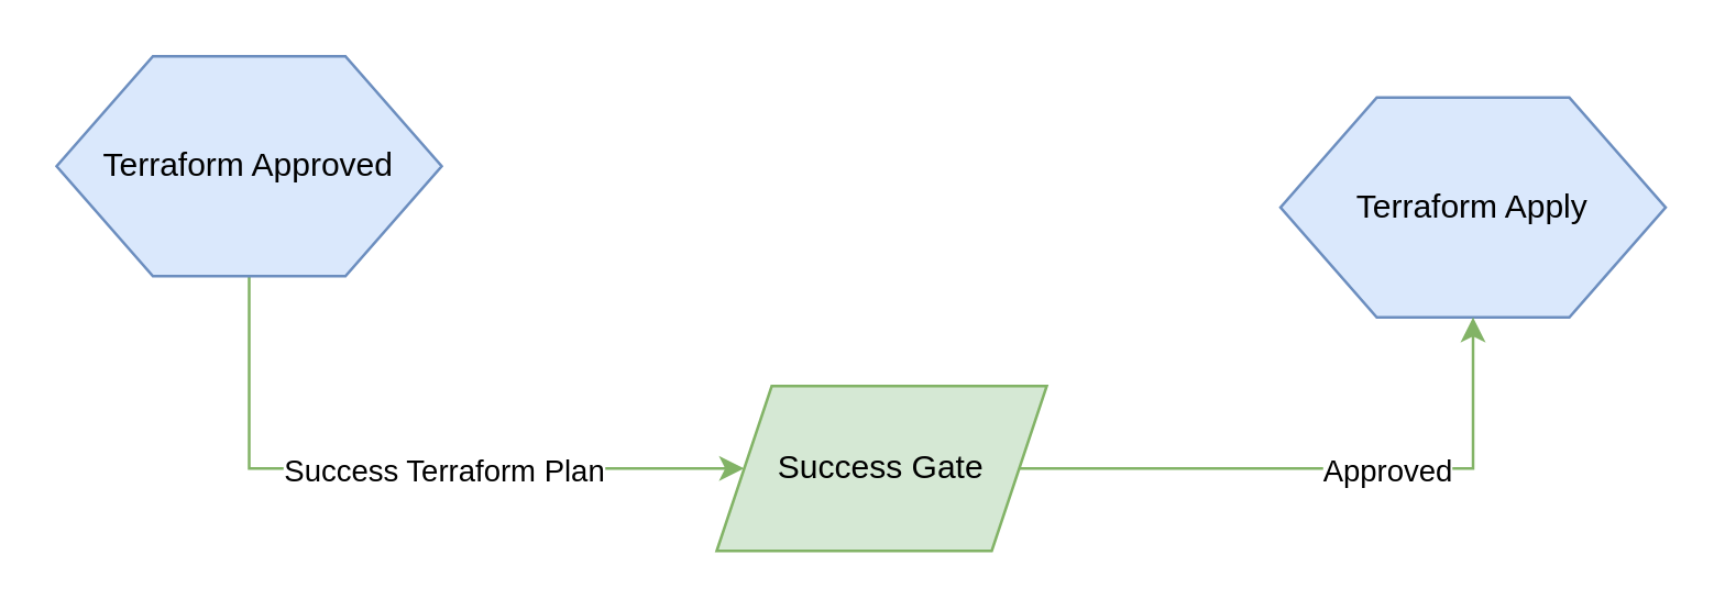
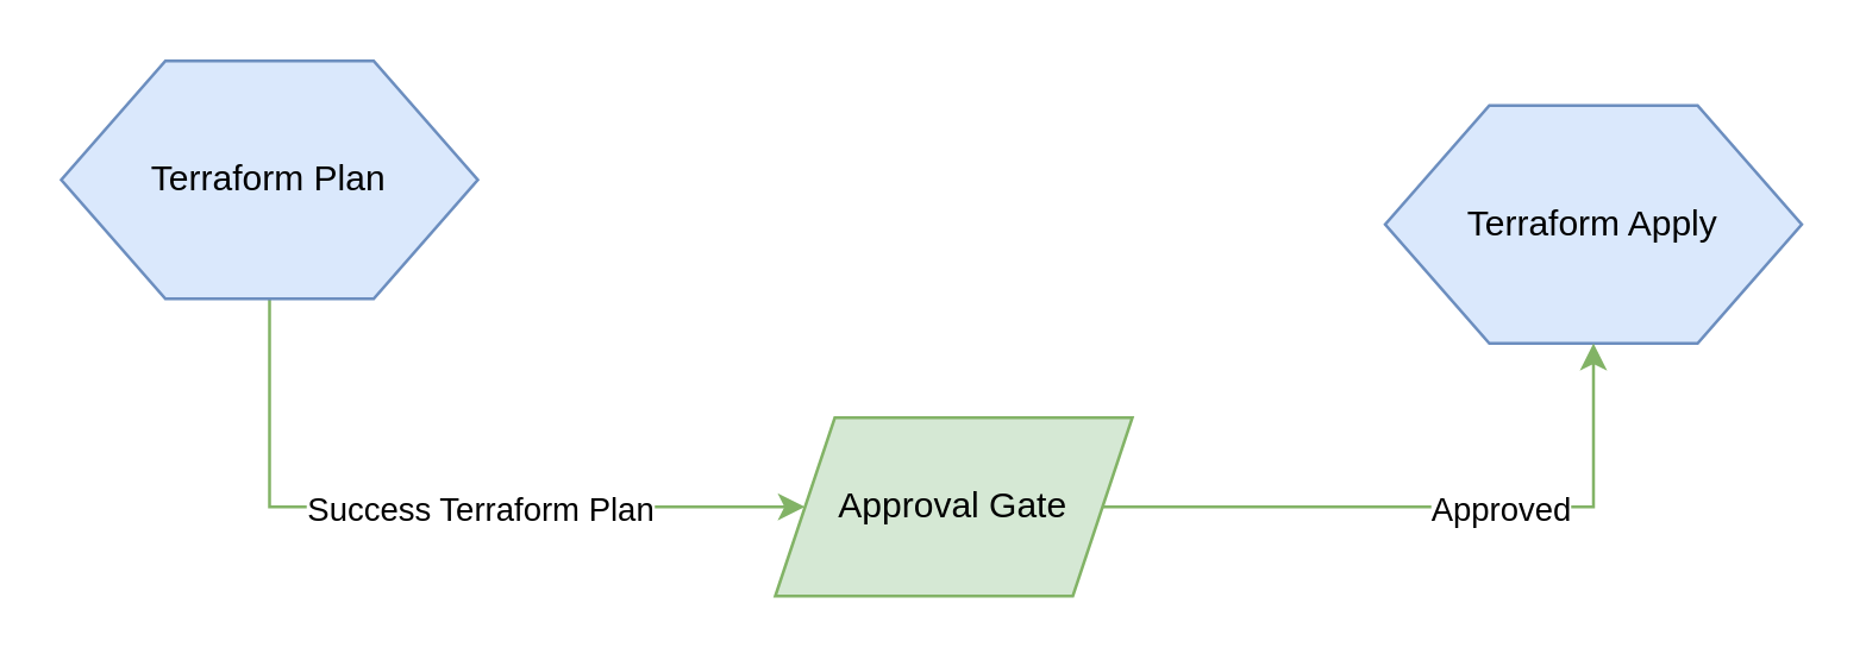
  <mxCell id="0" />
  <mxCell id="1" parent="0" />
  <mxCell id="2" style="edgeStyle=orthogonalEdgeStyle;rounded=0;orthogonalLoop=1;jettySize=auto;html=1;entryX=0;entryY=0.5;entryDx=0;entryDy=0;fillColor=#d5e8d4;strokeColor=#82b366;" edge="1" parent="1" source="4" target="8"><mxGeometry relative="1" as="geometry"><Array as="points"><mxPoint x="90" y="170" /></Array></mxGeometry></mxCell>
  <mxCell id="3" value="Success Terraform Plan" style="edgeLabel;html=1;align=center;verticalAlign=middle;resizable=0;points=[];" vertex="1" connectable="0" parent="2"><mxGeometry x="0.704" y="1" relative="1" as="geometry"><mxPoint x="-73" y="1" as="offset" /></mxGeometry></mxCell>
- <mxCell id="4" value="Terraform Approved&lt;br&gt;" style="shape=hexagon;perimeter=hexagonPerimeter2;whiteSpace=wrap;html=1;fillColor=#dae8fc;strokeColor=#6c8ebf;" vertex="1" parent="1"><mxGeometry x="20" y="20" width="140" height="80" as="geometry" /></mxCell>
+ <mxCell id="4" value="Terraform Plan&lt;br&gt;" style="shape=hexagon;perimeter=hexagonPerimeter2;whiteSpace=wrap;html=1;fillColor=#dae8fc;strokeColor=#6c8ebf;" vertex="1" parent="1"><mxGeometry x="20" y="20" width="140" height="80" as="geometry" /></mxCell>
  <mxCell id="5" value="Terraform Apply" style="shape=hexagon;perimeter=hexagonPerimeter2;whiteSpace=wrap;html=1;fillColor=#dae8fc;strokeColor=#6c8ebf;" vertex="1" parent="1"><mxGeometry x="465" y="35" width="140" height="80" as="geometry" /></mxCell>
  <mxCell id="6" style="edgeStyle=orthogonalEdgeStyle;rounded=0;orthogonalLoop=1;jettySize=auto;html=1;entryX=0.5;entryY=1;entryDx=0;entryDy=0;fillColor=#d5e8d4;strokeColor=#82b366;" edge="1" parent="1" source="8" target="5"><mxGeometry relative="1" as="geometry" /></mxCell>
  <mxCell id="7" value="Approved" style="edgeLabel;html=1;align=center;verticalAlign=middle;resizable=0;points=[];" vertex="1" connectable="0" parent="6"><mxGeometry x="0.369" y="2" relative="1" as="geometry"><mxPoint x="-18" y="2" as="offset" /></mxGeometry></mxCell>
- <mxCell id="8" value="Success Gate" style="shape=parallelogram;perimeter=parallelogramPerimeter;whiteSpace=wrap;html=1;fixedSize=1;fillColor=#d5e8d4;strokeColor=#82b366;" vertex="1" parent="1"><mxGeometry x="260" y="140" width="120" height="60" as="geometry" /></mxCell>
+ <mxCell id="8" value="Approval Gate" style="shape=parallelogram;perimeter=parallelogramPerimeter;whiteSpace=wrap;html=1;fixedSize=1;fillColor=#d5e8d4;strokeColor=#82b366;" vertex="1" parent="1"><mxGeometry x="260" y="140" width="120" height="60" as="geometry" /></mxCell>
